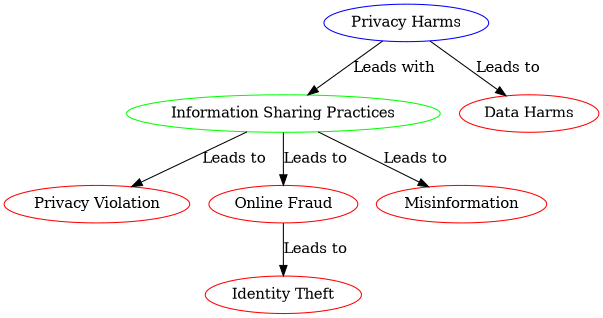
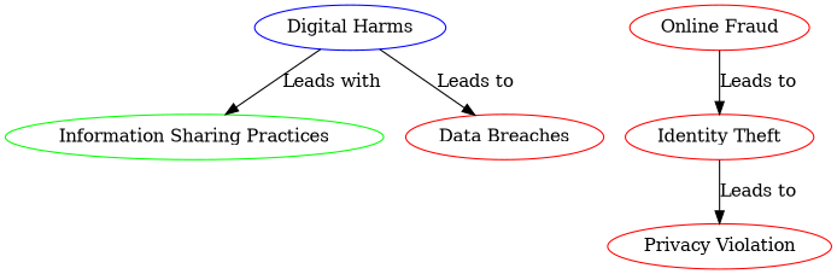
  digraph {
    node [color=red]
    edge [color=black]
-   n1 [color=blue label="Privacy Harms"]
+   n1 [color=blue label="Digital Harms"]
    n2 [color=green label="Information Sharing Practices"]
-   n3 [label="Data Harms"]
+   n3 [label="Data Breaches"]
    n4 [label="Privacy Violation"]
    n5 [label="Online Fraud"]
-   n6 [label=Misinformation]
    n7 [label="Identity Theft"]
    n1 -> n2 [label="Leads with"]
    n1 -> n3 [label="Leads to"]
-   n2 -> n4 [label="Leads to"]
-   n2 -> n5 [label="Leads to"]
-   n2 -> n6 [label="Leads to"]
+   n7 -> n4 [label="Leads to"]
    n5 -> n7 [label="Leads to"]
  }
